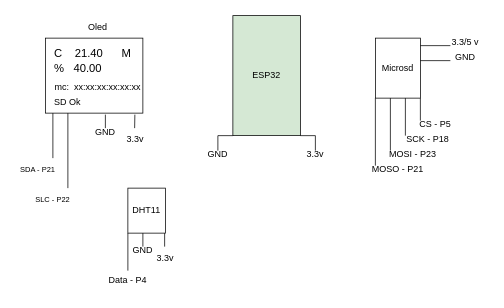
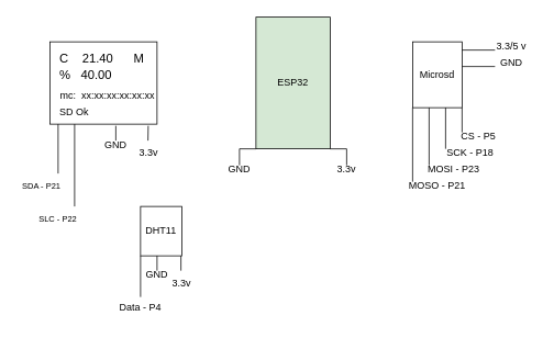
  <mxCell id="0" />
  <mxCell id="1" parent="0" />
  <mxCell id="2" value="ESP32" style="rounded=0;whiteSpace=wrap;html=1;fillColor=#d5e8d4;" vertex="1" parent="1"><mxGeometry x="310" y="20" width="90" height="160" as="geometry" /></mxCell>
  <mxCell id="3" value="Microsd" style="rounded=0;whiteSpace=wrap;html=1;" vertex="1" parent="1"><mxGeometry x="500" y="50" width="60" height="80" as="geometry" /></mxCell>
  <mxCell id="4" value="DHT11" style="rounded=0;whiteSpace=wrap;html=1;" vertex="1" parent="1"><mxGeometry x="170" y="250" width="50" height="60" as="geometry" /></mxCell>
  <mxCell id="5" value="" style="endArrow=none;html=1;rounded=0;entryX=0;entryY=1;entryDx=0;entryDy=0;" edge="1" parent="1" target="2"><mxGeometry width="50" height="50" relative="1" as="geometry"><mxPoint x="290" y="200" as="sourcePoint" /><mxPoint x="400" y="120" as="targetPoint" /><Array as="points"><mxPoint x="290" y="180" /></Array></mxGeometry></mxCell>
  <mxCell id="6" value="GND" style="text;html=1;align=center;verticalAlign=middle;whiteSpace=wrap;rounded=0;" vertex="1" parent="1"><mxGeometry x="270" y="200" width="40" height="10" as="geometry" /></mxCell>
  <mxCell id="7" value="" style="endArrow=none;html=1;rounded=0;exitX=1;exitY=1;exitDx=0;exitDy=0;" edge="1" parent="1" source="2"><mxGeometry width="50" height="50" relative="1" as="geometry"><mxPoint x="350" y="170" as="sourcePoint" /><mxPoint x="420" y="200" as="targetPoint" /><Array as="points"><mxPoint x="420" y="180" /></Array></mxGeometry></mxCell>
  <mxCell id="8" value="3.3v" style="text;html=1;align=center;verticalAlign=middle;whiteSpace=wrap;rounded=0;" vertex="1" parent="1"><mxGeometry x="400" y="200" width="40" height="10" as="geometry" /></mxCell>
- <mxCell id="9" value="Oled" style="text;html=1;align=center;verticalAlign=middle;whiteSpace=wrap;rounded=0;" vertex="1" parent="1"><mxGeometry x="100" y="20" width="60" height="30" as="geometry" /></mxCell>
  <mxCell id="10" value="" style="rounded=0;whiteSpace=wrap;html=1;" vertex="1" parent="1"><mxGeometry x="60" y="50" width="130" height="100" as="geometry" /></mxCell>
  <mxCell id="11" value="&lt;font style=&quot;font-size: 15px;&quot;&gt;C&amp;nbsp; &amp;nbsp; 21.40&amp;nbsp; &amp;nbsp; &amp;nbsp; M&lt;/font&gt;" style="text;html=1;align=left;verticalAlign=middle;whiteSpace=wrap;rounded=0;" vertex="1" parent="1"><mxGeometry x="70" y="50" width="120" height="40" as="geometry" /></mxCell>
  <mxCell id="12" value="&lt;font style=&quot;font-size: 15px;&quot;&gt;%&amp;nbsp; &amp;nbsp;40.00&lt;/font&gt;" style="text;html=1;align=left;verticalAlign=middle;whiteSpace=wrap;rounded=0;" vertex="1" parent="1"><mxGeometry x="70" y="70" width="120" height="40" as="geometry" /></mxCell>
  <mxCell id="13" value="mc:&amp;nbsp; xx:xx:xx:xx:xx:xx" style="text;html=1;align=center;verticalAlign=middle;whiteSpace=wrap;rounded=0;" vertex="1" parent="1"><mxGeometry x="70" y="100" width="120" height="30" as="geometry" /></mxCell>
  <mxCell id="14" value="SD Ok" style="text;html=1;align=left;verticalAlign=middle;whiteSpace=wrap;rounded=0;" vertex="1" parent="1"><mxGeometry x="70" y="120" width="120" height="30" as="geometry" /></mxCell>
  <mxCell id="15" value="" style="endArrow=none;html=1;rounded=0;entryX=0.911;entryY=1.068;entryDx=0;entryDy=0;entryPerimeter=0;" edge="1" parent="1" target="14"><mxGeometry width="50" height="50" relative="1" as="geometry"><mxPoint x="179" y="170" as="sourcePoint" /><mxPoint x="430" y="150" as="targetPoint" /></mxGeometry></mxCell>
  <mxCell id="16" value="" style="endArrow=none;html=1;rounded=0;entryX=0.911;entryY=1.068;entryDx=0;entryDy=0;entryPerimeter=0;" edge="1" parent="1"><mxGeometry width="50" height="50" relative="1" as="geometry"><mxPoint x="140" y="170" as="sourcePoint" /><mxPoint x="140" y="152" as="targetPoint" /></mxGeometry></mxCell>
  <mxCell id="17" value="3.3v" style="text;html=1;align=center;verticalAlign=middle;whiteSpace=wrap;rounded=0;" vertex="1" parent="1"><mxGeometry x="150" y="170" width="60" height="30" as="geometry" /></mxCell>
  <mxCell id="18" value="GND" style="text;html=1;align=center;verticalAlign=middle;whiteSpace=wrap;rounded=0;" vertex="1" parent="1"><mxGeometry x="110" y="160" width="60" height="30" as="geometry" /></mxCell>
  <mxCell id="19" value="" style="endArrow=none;html=1;rounded=0;" edge="1" parent="1"><mxGeometry width="50" height="50" relative="1" as="geometry"><mxPoint x="70" y="210" as="sourcePoint" /><mxPoint x="70" y="150" as="targetPoint" /></mxGeometry></mxCell>
  <mxCell id="20" value="&lt;font style=&quot;font-size: 10px;&quot;&gt;SDA - P21&lt;/font&gt;" style="text;html=1;align=center;verticalAlign=middle;whiteSpace=wrap;rounded=0;" vertex="1" parent="1"><mxGeometry x="20" y="210" width="60" height="30" as="geometry" /></mxCell>
  <mxCell id="21" value="" style="endArrow=none;html=1;rounded=0;" edge="1" parent="1"><mxGeometry width="50" height="50" relative="1" as="geometry"><mxPoint x="90" y="250" as="sourcePoint" /><mxPoint x="90" y="150" as="targetPoint" /></mxGeometry></mxCell>
  <mxCell id="22" value="&lt;font style=&quot;font-size: 10px;&quot;&gt;SLC - P22&lt;/font&gt;" style="text;html=1;align=center;verticalAlign=middle;whiteSpace=wrap;rounded=0;" vertex="1" parent="1"><mxGeometry x="40" y="250" width="60" height="30" as="geometry" /></mxCell>
  <mxCell id="23" value="" style="endArrow=none;html=1;rounded=0;entryX=0.911;entryY=1.068;entryDx=0;entryDy=0;entryPerimeter=0;" edge="1" parent="1"><mxGeometry width="50" height="50" relative="1" as="geometry"><mxPoint x="219" y="328" as="sourcePoint" /><mxPoint x="219" y="310" as="targetPoint" /></mxGeometry></mxCell>
  <mxCell id="24" value="3.3v" style="text;html=1;align=center;verticalAlign=middle;whiteSpace=wrap;rounded=0;" vertex="1" parent="1"><mxGeometry x="190" y="328" width="60" height="30" as="geometry" /></mxCell>
  <mxCell id="25" value="" style="endArrow=none;html=1;rounded=0;entryX=0.911;entryY=1.068;entryDx=0;entryDy=0;entryPerimeter=0;" edge="1" parent="1"><mxGeometry width="50" height="50" relative="1" as="geometry"><mxPoint x="190" y="328" as="sourcePoint" /><mxPoint x="190" y="310" as="targetPoint" /></mxGeometry></mxCell>
  <mxCell id="26" value="GND" style="text;html=1;align=center;verticalAlign=middle;whiteSpace=wrap;rounded=0;" vertex="1" parent="1"><mxGeometry x="160" y="318" width="60" height="30" as="geometry" /></mxCell>
  <mxCell id="27" value="" style="endArrow=none;html=1;rounded=0;entryX=0.911;entryY=1.068;entryDx=0;entryDy=0;entryPerimeter=0;" edge="1" parent="1"><mxGeometry width="50" height="50" relative="1" as="geometry"><mxPoint x="170" y="360" as="sourcePoint" /><mxPoint x="170" y="310" as="targetPoint" /></mxGeometry></mxCell>
  <mxCell id="28" value="Data - P4" style="text;html=1;align=center;verticalAlign=middle;whiteSpace=wrap;rounded=0;" vertex="1" parent="1"><mxGeometry x="140" y="358" width="60" height="30" as="geometry" /></mxCell>
  <mxCell id="29" value="" style="endArrow=none;html=1;rounded=0;" edge="1" parent="1"><mxGeometry width="50" height="50" relative="1" as="geometry"><mxPoint x="560" y="60" as="sourcePoint" /><mxPoint x="600" y="60" as="targetPoint" /></mxGeometry></mxCell>
  <mxCell id="30" value="" style="endArrow=none;html=1;rounded=0;" edge="1" parent="1"><mxGeometry width="50" height="50" relative="1" as="geometry"><mxPoint x="560" y="80" as="sourcePoint" /><mxPoint x="600" y="80" as="targetPoint" /></mxGeometry></mxCell>
  <mxCell id="31" value="3.3/5 v" style="text;html=1;align=center;verticalAlign=middle;whiteSpace=wrap;rounded=0;" vertex="1" parent="1"><mxGeometry x="590" y="40" width="60" height="30" as="geometry" /></mxCell>
  <mxCell id="32" value="GND" style="text;html=1;align=center;verticalAlign=middle;whiteSpace=wrap;rounded=0;" vertex="1" parent="1"><mxGeometry x="600" y="70" width="40" height="10" as="geometry" /></mxCell>
  <mxCell id="33" value="" style="endArrow=none;html=1;rounded=0;" edge="1" parent="1"><mxGeometry width="50" height="50" relative="1" as="geometry"><mxPoint x="500" y="220" as="sourcePoint" /><mxPoint x="500" y="130" as="targetPoint" /></mxGeometry></mxCell>
  <mxCell id="34" value="" style="endArrow=none;html=1;rounded=0;" edge="1" parent="1"><mxGeometry width="50" height="50" relative="1" as="geometry"><mxPoint x="520" y="200" as="sourcePoint" /><mxPoint x="520" y="130" as="targetPoint" /></mxGeometry></mxCell>
  <mxCell id="35" value="" style="endArrow=none;html=1;rounded=0;" edge="1" parent="1"><mxGeometry width="50" height="50" relative="1" as="geometry"><mxPoint x="540" y="180" as="sourcePoint" /><mxPoint x="540" y="130" as="targetPoint" /></mxGeometry></mxCell>
  <mxCell id="36" value="" style="endArrow=none;html=1;rounded=0;" edge="1" parent="1"><mxGeometry width="50" height="50" relative="1" as="geometry"><mxPoint x="560" y="160" as="sourcePoint" /><mxPoint x="560" y="130" as="targetPoint" /></mxGeometry></mxCell>
  <mxCell id="37" value="CS - P5" style="text;html=1;align=center;verticalAlign=middle;whiteSpace=wrap;rounded=0;" vertex="1" parent="1"><mxGeometry x="550" y="150" width="60" height="30" as="geometry" /></mxCell>
  <mxCell id="38" value="SCK - P18" style="text;html=1;align=center;verticalAlign=middle;whiteSpace=wrap;rounded=0;" vertex="1" parent="1"><mxGeometry x="540" y="170" width="60" height="30" as="geometry" /></mxCell>
  <mxCell id="39" value="MOSI - P23" style="text;html=1;align=center;verticalAlign=middle;whiteSpace=wrap;rounded=0;" vertex="1" parent="1"><mxGeometry x="510" y="190" width="80" height="30" as="geometry" /></mxCell>
  <mxCell id="40" value="MOSO - P21" style="text;html=1;align=center;verticalAlign=middle;whiteSpace=wrap;rounded=0;" vertex="1" parent="1"><mxGeometry x="490" y="210" width="80" height="30" as="geometry" /></mxCell>
